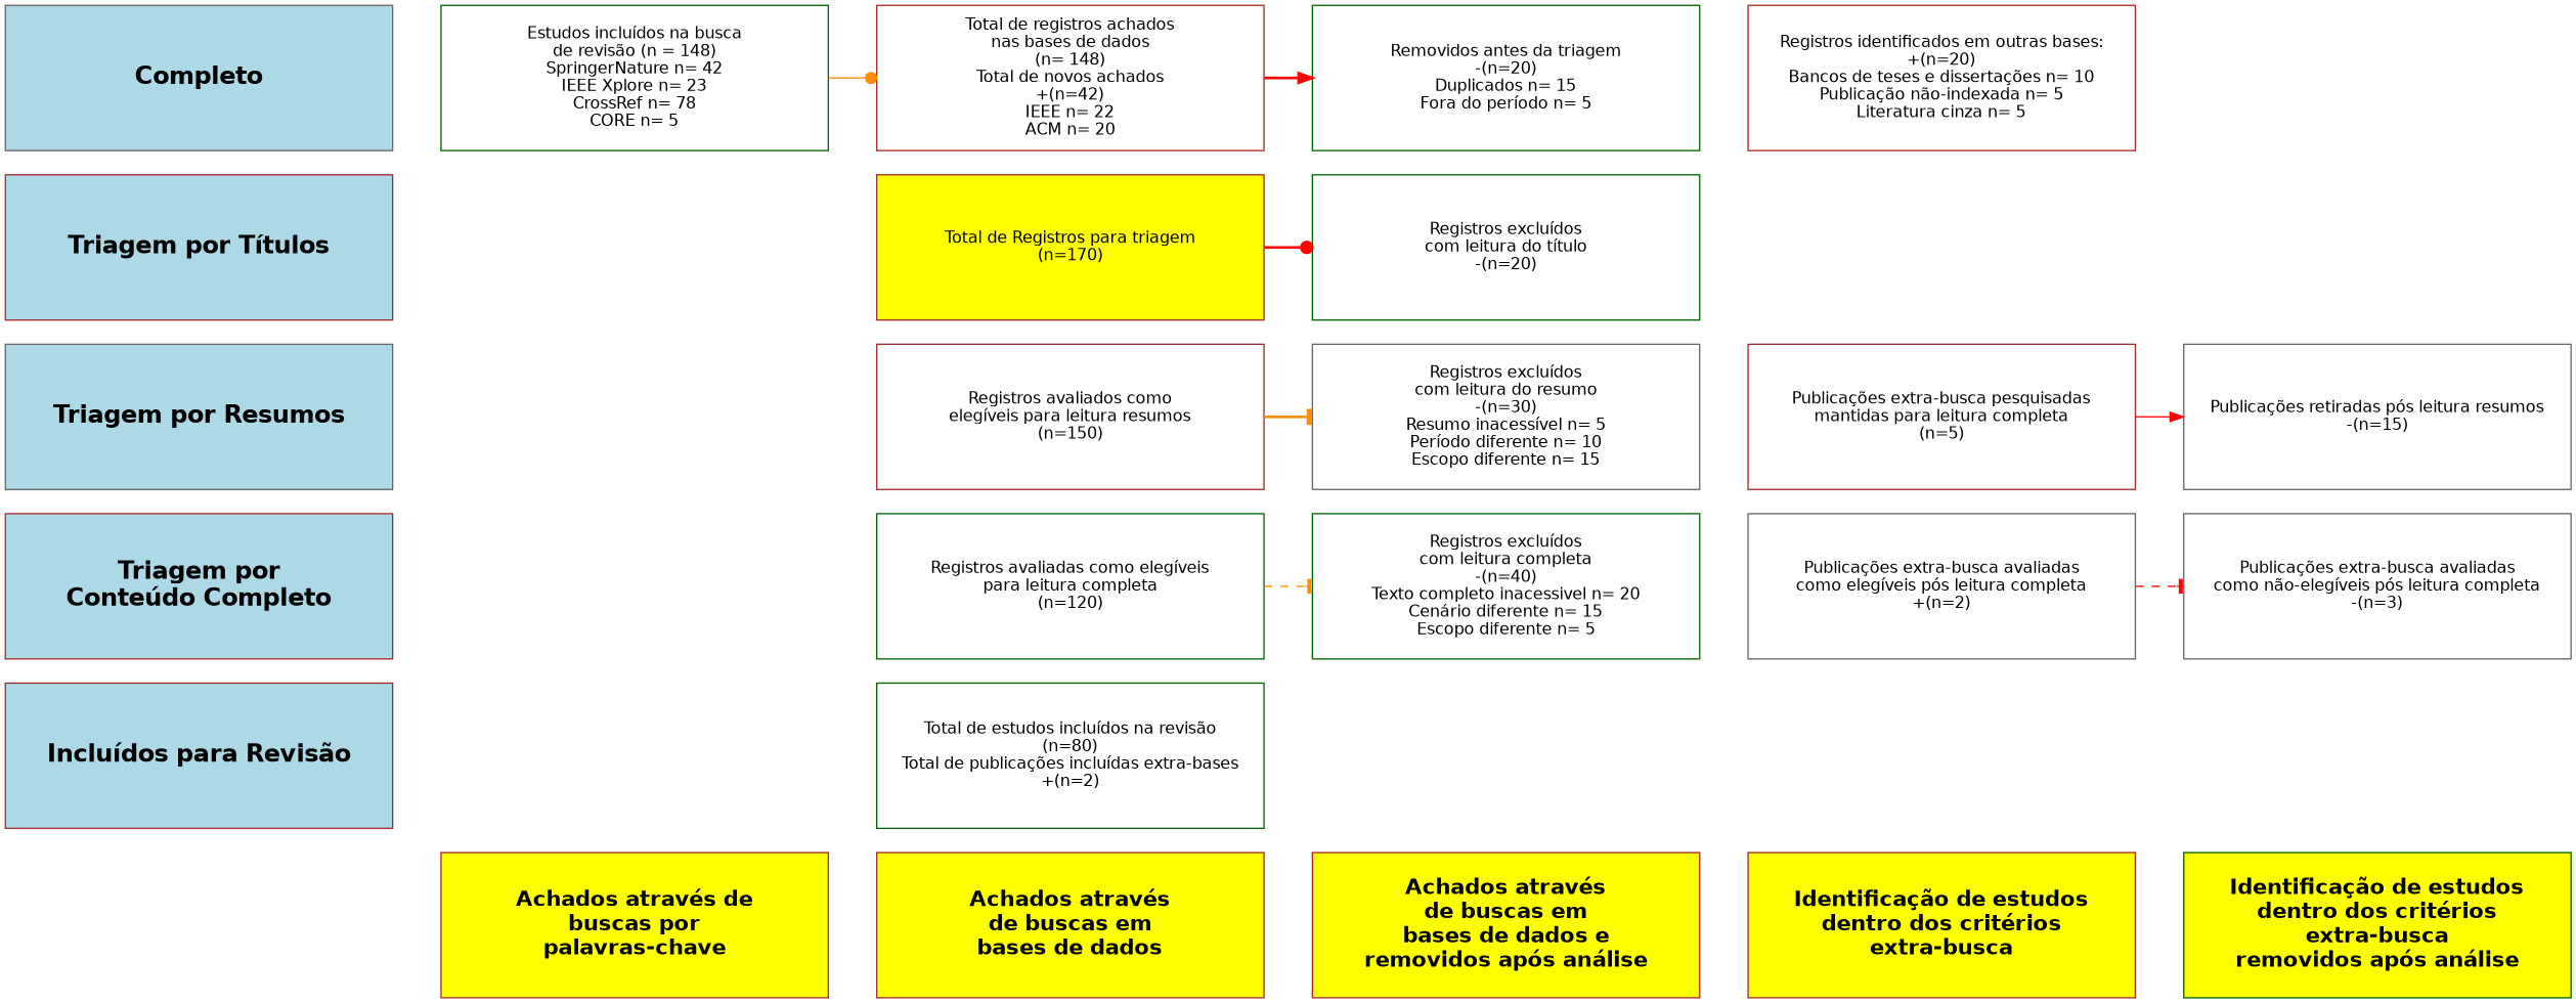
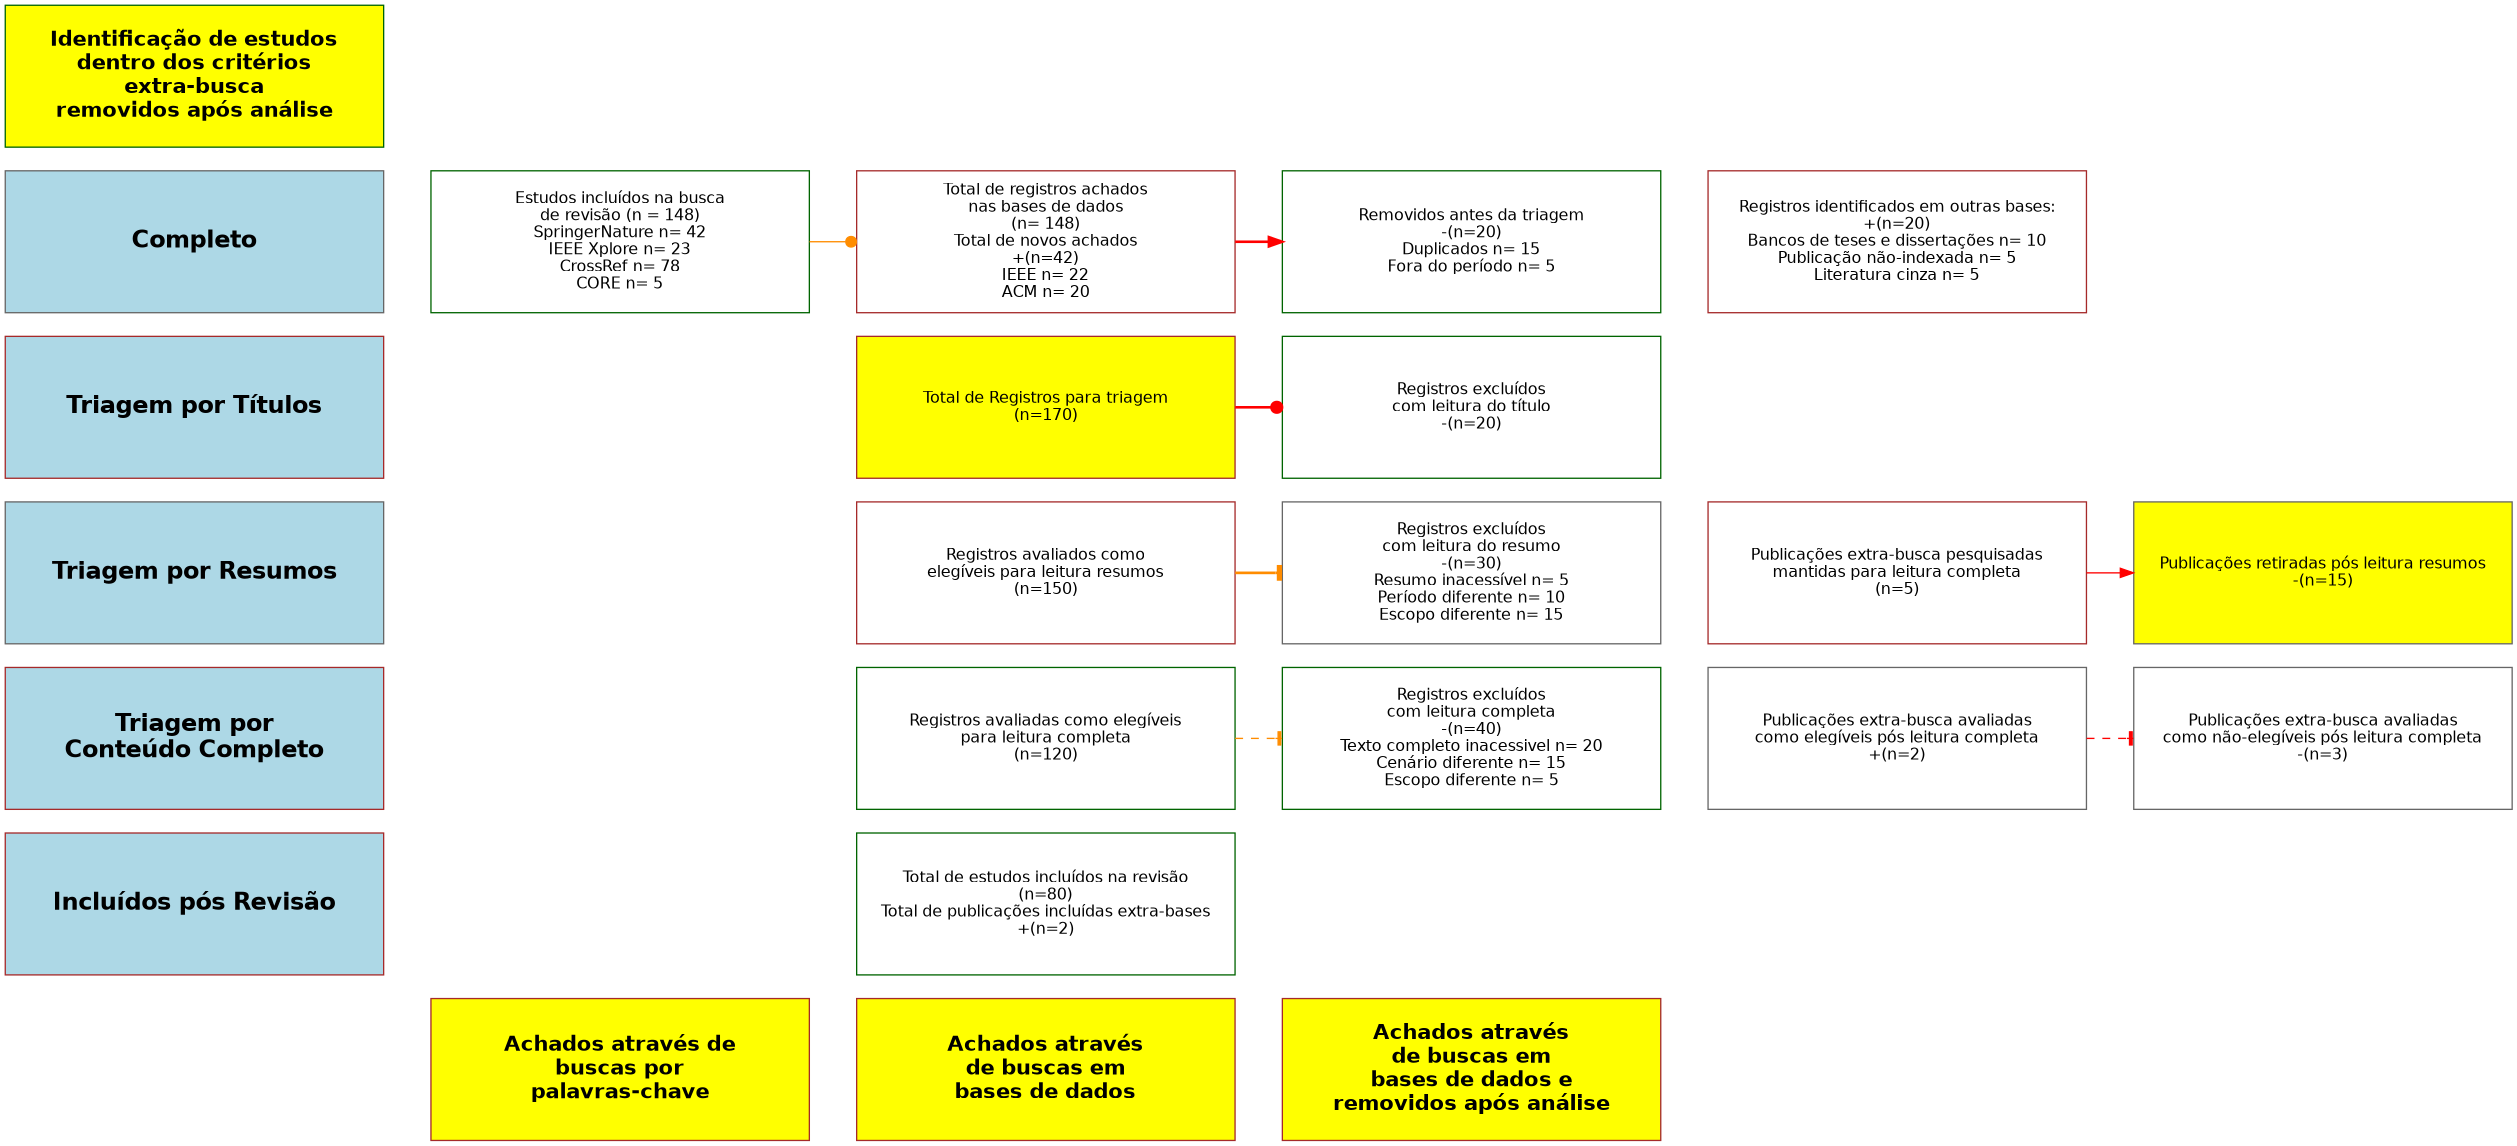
  digraph {
    rankdir=LR
    node [shape=rectangle style=filled color=brown fillcolor=white fontcolor=black fontname=Helvetica fontsize=12]
    edge [style=invis]
    r0c0 [height=0 style=invis width=0 color="" fillcolor="" fontcolor="" fontname="" fontsize=""]
    n2 [fillcolor=yellow fontname="Helvetica-Bold" fontsize=16 height=1.5 label="Achados através de\nbuscas por\npalavras-chave" width=4]
-   n3 [fillcolor=lightblue fontname="Helvetica-Bold" fontsize=18 height=1.5 label="Incluídos para Revisão" width=4]
+   n3 [fillcolor=lightblue fontname="Helvetica-Bold" fontsize=18 height=1.5 label="Incluídos pós Revisão" width=4]
    r5c1 [height=0 style=invis width=0 color="" fillcolor="" fontcolor="" fontname="" fontsize=""]
    n5 [color=darkgreen height=1.5 label="Total de estudos incluídos na revisão\n(n=80)\nTotal de publicações incluídas extra-bases\n+(n=2)" width=4]
    n6 [fillcolor=lightblue fontname="Helvetica-Bold" fontsize=18 height=1.5 label="Triagem por\nConteúdo Completo" width=4]
    r4c1 [height=0 style=invis width=0 color="" fillcolor="" fontcolor="" fontname="" fontsize=""]
    n8 [color=darkgreen height=1.5 label="Registros avaliadas como elegíveis\npara leitura completa\n(n=120)" width=4]
    n9 [color=darkgreen height=1.5 label="Registros excluídos\ncom leitura completa\n-(n=40)\nTexto completo inacessivel n= 20\nCenário diferente n= 15\nEscopo diferente n= 5" width=4]
    n10 [color=gray40 height=1.5 label="Publicações extra-busca avaliadas\ncomo elegíveis pós leitura completa\n+(n=2)" width=4]
    n11 [color=gray40 height=1.5 label="Publicações extra-busca avaliadas\ncomo não-elegíveis pós leitura completa\n-(n=3)" width=4]
    n12 [color=gray40 fillcolor=lightblue fontname="Helvetica-Bold" fontsize=18 height=1.5 label="Triagem por Resumos" width=4]
    r3c1 [height=0 style=invis width=0 color="" fillcolor="" fontcolor="" fontname="" fontsize=""]
    n14 [height=1.5 label="Registros avaliados como\nelegíveis para leitura resumos\n(n=150)" width=4]
    n15 [color=gray40 height=1.5 label="Registros excluídos\ncom leitura do resumo\n-(n=30)\nResumo inacessível n= 5\nPeríodo diferente n= 10\nEscopo diferente n= 15" width=4]
    n16 [height=1.5 label="Publicações extra-busca pesquisadas\nmantidas para leitura completa\n(n=5)" width=4]
-   n17 [color=gray40 height=1.5 label="Publicações retiradas pós leitura resumos\n-(n=15)" width=4]
+   n17 [color=gray40 fillcolor=yellow height=1.5 label="Publicações retiradas pós leitura resumos\n-(n=15)" width=4]
    n18 [fillcolor=lightblue fontname="Helvetica-Bold" fontsize=18 height=1.5 label="Triagem por Títulos" width=4]
    r2c1 [height=0 style=invis width=0 color="" fillcolor="" fontcolor="" fontname="" fontsize=""]
    n20 [fillcolor=yellow height=1.5 label="Total de Registros para triagem\n(n=170)" width=4]
    n21 [color=darkgreen height=1.5 label="Registros excluídos\ncom leitura do título\n-(n=20)" width=4]
    r2c4 [height=0 style=invis width=0 color="" fillcolor="" fontcolor="" fontname="" fontsize=""]
    n23 [color=gray40 fillcolor=lightblue fontname="Helvetica-Bold" fontsize=18 height=1.5 label=Completo width=4]
    n24 [color=darkgreen height=1.5 label="Estudos incluídos na busca\nde revisão (n = 148)\nSpringerNature n= 42\nIEEE Xplore n= 23\nCrossRef n= 78\nCORE n= 5" width=4]
    n25 [height=1.5 label="Total de registros achados\nnas bases de dados\n(n= 148)\nTotal de novos achados\n+(n=42)\nIEEE n= 22\nACM n= 20" width=4]
    n26 [color=darkgreen height=1.5 label="Removidos antes da triagem\n-(n=20)\nDuplicados n= 15\nFora do período n= 5" width=4]
    n27 [height=1.5 label="Registros identificados em outras bases:\n+(n=20)\nBancos de teses e dissertações n= 10\nPublicação não-indexada n= 5\nLiteratura cinza n= 5" width=4]
    n28 [fillcolor=yellow fontname="Helvetica-Bold" fontsize=16 height=1.5 label="Achados através\nde buscas em\nbases de dados" width=4]
    n29 [fillcolor=yellow fontname="Helvetica-Bold" fontsize=16 height=1.5 label="Achados através\nde buscas em\nbases de dados e\nremovidos após análise" width=4]
-   n30 [fillcolor=yellow fontname="Helvetica-Bold" fontsize=16 height=1.5 label="Identificação de estudos\ndentro dos critérios\nextra-busca" width=4]
    n31 [color=darkgreen fillcolor=yellow fontname="Helvetica-Bold" fontsize=16 height=1.5 label="Identificação de estudos\ndentro dos critérios\nextra-busca\nremovidos após análise" width=4]
    subgraph sub_1 {
      rank=same
    }
    subgraph sub_2 {
      rank=same
    }
    subgraph sub_3 {
      rank=same
    }
    subgraph sub_4 {
      rank=same
    }
    subgraph sub_5 {
      rank=same
    }
    subgraph sub_6 {
      rank=same
    }
    subgraph sub_7 {
      rank=same
      r0c0
    }
    r0c0 -> n2
    n2 -> n28
    n3 -> r5c1
    n3 -> r5c1
    r5c1 -> n5
    r5c1 -> n5
    n6 -> r4c1
    r4c1 -> n8
    n8 -> n9 [arrowhead=tee color=darkorange constraint=true style=dashed]
    n9 -> n10
    n9 -> n10
    n10 -> n11 [arrowhead=tee color=red constraint=true style=dashed]
    n12 -> r3c1
    r3c1 -> n14
    n14 -> n15 [arrowhead=tee color=darkorange constraint=true style=bold]
    n15 -> n16
    n16 -> n17 [arrowhead=normal color=red constraint=true style=solid]
    n18 -> r2c1
    r2c1 -> n20
    n20 -> n21 [arrowhead=dot color=red constraint=true style=bold]
    n21 -> r2c4
    n21 -> r2c4
    n23 -> n24
    n24 -> n25 [arrowhead=dot color=darkorange constraint=true style=solid]
    n25 -> n26 [arrowhead=normal color=red constraint=true style=bold]
    n26 -> n27
    n28 -> n29
-   n29 -> n30
-   n30 -> n31
  }
